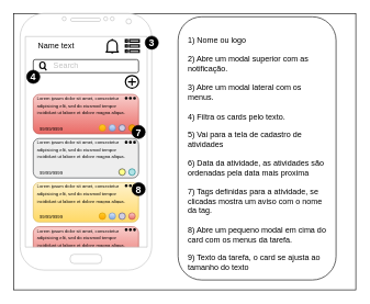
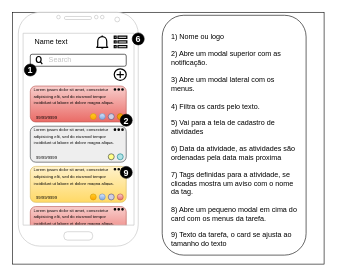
  <mxCell id="0" />
  <mxCell id="1" parent="0" />
  <mxCell id="2" value="" style="rounded=0;whiteSpace=wrap;html=1;" parent="1" vertex="1"><mxGeometry x="20" y="20" width="520" height="420" as="geometry" /></mxCell>
  <mxCell id="3" value="" style="rounded=1;whiteSpace=wrap;html=1;" parent="1" vertex="1"><mxGeometry x="270" y="25" width="240" height="400" as="geometry" /></mxCell>
  <mxCell id="4" value="&lt;br&gt;1) Nome ou logo&lt;br&gt;&lt;br&gt;2) Abre um modal superior com as notificação.&lt;br&gt;&lt;br&gt;3) Abre um modal lateral com os menus.&lt;br&gt;&lt;br&gt;4) Filtra os cards pelo texto.&lt;br&gt;&lt;br&gt;5) Vai para a tela de cadastro de atividades&lt;br&gt;&lt;br&gt;6) Data da atividade, as atividades são ordenadas pela data mais proxima&lt;br&gt;&lt;br&gt;7) Tags definidas para a atividade, se clicadas mostra um aviso com o nome da tag.&lt;br&gt;&lt;br&gt;8) Abre um pequeno modal em cima do card com os menus da tarefa.&lt;br&gt;&lt;br&gt;9) Texto da tarefa, o card se ajusta ao tamanho do texto&lt;br&gt;&lt;br&gt;&lt;br&gt;&lt;br&gt;&lt;br&gt;&lt;br&gt;&lt;br&gt;&lt;br&gt;&lt;div&gt;&lt;br&gt;&lt;/div&gt;" style="text;html=1;spacing=5;spacingTop=-20;whiteSpace=wrap;overflow=hidden;rounded=0;" parent="1" vertex="1"><mxGeometry x="280" y="50" width="220" height="375" as="geometry" /></mxCell>
  <mxCell id="5" value="Name text" style="text;html=1;align=center;verticalAlign=middle;whiteSpace=wrap;rounded=0;" vertex="1" parent="1"><mxGeometry x="30" y="54.4" width="110" height="30" as="geometry" /></mxCell>
  <mxCell id="6" value="" style="rounded=1;whiteSpace=wrap;html=1;" vertex="1" parent="1"><mxGeometry x="50" y="90" width="160" height="20" as="geometry" /></mxCell>
  <mxCell id="7" value="" style="html=1;verticalLabelPosition=bottom;align=center;labelBackgroundColor=#ffffff;verticalAlign=top;strokeWidth=2;strokeColor=#000000;shadow=0;dashed=0;shape=mxgraph.ios7.icons.looking_glass;" vertex="1" parent="1"><mxGeometry x="60" y="93.75" width="10" height="12.5" as="geometry" /></mxCell>
  <mxCell id="8" value="&lt;font color=&quot;#c2c2c2&quot;&gt;Search&lt;/font&gt;" style="text;html=1;align=center;verticalAlign=middle;whiteSpace=wrap;rounded=0;" vertex="1" parent="1"><mxGeometry x="70" y="84.4" width="60" height="30" as="geometry" /></mxCell>
  <mxCell id="9" value="" style="rounded=1;whiteSpace=wrap;html=1;fillColor=#f8cecc;strokeColor=#b85450;gradientColor=#ea6b66;" vertex="1" parent="1"><mxGeometry x="50" y="143" width="160" height="60" as="geometry" /></mxCell>
  <mxCell id="10" value="&lt;h1 style=&quot;line-height: 20%;&quot;&gt;&lt;span style=&quot;background-color: initial; font-weight: normal;&quot;&gt;&lt;font style=&quot;font-size: 7px;&quot;&gt;Lorem ipsum dolor sit amet, consectetur adipisicing elit, sed do eiusmod tempor incididunt ut labore et dolore magna aliqua.&lt;/font&gt;&lt;/span&gt;&lt;br&gt;&lt;/h1&gt;" style="text;html=1;spacing=5;spacingTop=-20;whiteSpace=wrap;overflow=hidden;rounded=0;" vertex="1" parent="1"><mxGeometry x="51" y="136.4" width="160" height="38.6" as="geometry" /></mxCell>
  <mxCell id="11" value="" style="html=1;verticalLabelPosition=bottom;align=center;labelBackgroundColor=#ffffff;verticalAlign=top;strokeWidth=2;strokeColor=#000000;shadow=0;dashed=0;shape=mxgraph.ios7.icons.add;" vertex="1" parent="1"><mxGeometry x="190" y="114.4" width="20" height="19" as="geometry" /></mxCell>
  <mxCell id="12" value="" style="html=1;verticalLabelPosition=bottom;align=center;labelBackgroundColor=#ffffff;verticalAlign=top;strokeWidth=2;strokeColor=#000000;shadow=0;dashed=0;shape=mxgraph.ios7.icons.preferences;pointerEvents=1" vertex="1" parent="1"><mxGeometry x="190" y="59.7" width="21" height="19.4" as="geometry" /></mxCell>
  <mxCell id="13" value="" style="html=1;verticalLabelPosition=bottom;align=center;labelBackgroundColor=#ffffff;verticalAlign=top;strokeWidth=2;strokeColor=#000000;shadow=0;dashed=0;shape=mxgraph.ios7.icons.bell;" vertex="1" parent="1"><mxGeometry x="160" y="59.7" width="20" height="20" as="geometry" /></mxCell>
  <mxCell id="14" value="&lt;font style=&quot;font-size: 7px;&quot;&gt;99/99/9999&lt;/font&gt;" style="text;html=1;align=center;verticalAlign=middle;whiteSpace=wrap;rounded=0;" vertex="1" parent="1"><mxGeometry x="60" y="189" width="35" height="10" as="geometry" /></mxCell>
  <mxCell id="15" value="" style="ellipse;whiteSpace=wrap;html=1;aspect=fixed;fillColor=#f0a30a;fontColor=#000000;strokeColor=#BD7000;" vertex="1" parent="1"><mxGeometry x="195" y="189" width="10" height="10" as="geometry" /></mxCell>
  <mxCell id="16" value="" style="ellipse;whiteSpace=wrap;html=1;aspect=fixed;fillColor=#d0cee2;strokeColor=#56517e;" vertex="1" parent="1"><mxGeometry x="180" y="189" width="10" height="10" as="geometry" /></mxCell>
  <mxCell id="17" value="" style="ellipse;whiteSpace=wrap;html=1;aspect=fixed;fillColor=#dae8fc;gradientColor=#7ea6e0;strokeColor=#6c8ebf;" vertex="1" parent="1"><mxGeometry x="165" y="189" width="10" height="10" as="geometry" /></mxCell>
  <mxCell id="18" value="" style="ellipse;whiteSpace=wrap;html=1;aspect=fixed;fillColor=#ffcd28;gradientColor=#ffa500;strokeColor=#d79b00;" vertex="1" parent="1"><mxGeometry x="150" y="189" width="10" height="10" as="geometry" /></mxCell>
  <mxCell id="19" value="" style="rounded=1;whiteSpace=wrap;html=1;fillColor=#eeeeee;strokeColor=#36393d;" vertex="1" parent="1"><mxGeometry x="50" y="210" width="160" height="60" as="geometry" /></mxCell>
  <mxCell id="20" value="&lt;h1 style=&quot;line-height: 20%;&quot;&gt;&lt;span style=&quot;background-color: initial; font-weight: normal;&quot;&gt;&lt;font style=&quot;font-size: 7px;&quot;&gt;Lorem ipsum dolor sit amet, consectetur adipisicing elit, sed do eiusmod tempor incididunt ut labore et dolore magna aliqua.&lt;/font&gt;&lt;/span&gt;&lt;br&gt;&lt;/h1&gt;" style="text;html=1;spacing=5;spacingTop=-20;whiteSpace=wrap;overflow=hidden;rounded=0;" vertex="1" parent="1"><mxGeometry x="51" y="203.4" width="160" height="38.6" as="geometry" /></mxCell>
  <mxCell id="21" value="&lt;font style=&quot;font-size: 7px;&quot;&gt;99/99/9999&lt;/font&gt;" style="text;html=1;align=center;verticalAlign=middle;whiteSpace=wrap;rounded=0;" vertex="1" parent="1"><mxGeometry x="60" y="256" width="35" height="10" as="geometry" /></mxCell>
  <mxCell id="22" value="" style="ellipse;whiteSpace=wrap;html=1;aspect=fixed;fillColor=#b0e3e6;strokeColor=#0e8088;" vertex="1" parent="1"><mxGeometry x="195" y="256" width="10" height="10" as="geometry" /></mxCell>
  <mxCell id="23" value="" style="ellipse;whiteSpace=wrap;html=1;aspect=fixed;fillColor=#ffff88;strokeColor=#36393d;" vertex="1" parent="1"><mxGeometry x="180" y="256" width="10" height="10" as="geometry" /></mxCell>
  <mxCell id="24" value="" style="rounded=1;whiteSpace=wrap;html=1;fillColor=#fff2cc;strokeColor=#d6b656;gradientColor=#ffd966;" vertex="1" parent="1"><mxGeometry x="50" y="277" width="160" height="60" as="geometry" /></mxCell>
  <mxCell id="25" value="&lt;h1 style=&quot;line-height: 20%;&quot;&gt;&lt;span style=&quot;background-color: initial; font-weight: normal;&quot;&gt;&lt;font style=&quot;font-size: 7px;&quot;&gt;Lorem ipsum dolor sit amet, consectetur adipisicing elit, sed do eiusmod tempor incididunt ut labore et dolore magna aliqua.&lt;/font&gt;&lt;/span&gt;&lt;br&gt;&lt;/h1&gt;" style="text;html=1;spacing=5;spacingTop=-20;whiteSpace=wrap;overflow=hidden;rounded=0;" vertex="1" parent="1"><mxGeometry x="51" y="270.4" width="160" height="38.6" as="geometry" /></mxCell>
  <mxCell id="26" value="&lt;font style=&quot;font-size: 7px;&quot;&gt;99/99/9999&lt;/font&gt;" style="text;html=1;align=center;verticalAlign=middle;whiteSpace=wrap;rounded=0;" vertex="1" parent="1"><mxGeometry x="60" y="323" width="35" height="10" as="geometry" /></mxCell>
  <mxCell id="27" value="" style="ellipse;whiteSpace=wrap;html=1;aspect=fixed;fillColor=#f8cecc;strokeColor=#b85450;gradientColor=#ea6b66;" vertex="1" parent="1"><mxGeometry x="195" y="323" width="10" height="10" as="geometry" /></mxCell>
  <mxCell id="28" value="" style="ellipse;whiteSpace=wrap;html=1;aspect=fixed;fillColor=#d0cee2;strokeColor=#56517e;" vertex="1" parent="1"><mxGeometry x="180" y="323" width="10" height="10" as="geometry" /></mxCell>
  <mxCell id="29" value="" style="ellipse;whiteSpace=wrap;html=1;aspect=fixed;fillColor=#dae8fc;gradientColor=#7ea6e0;strokeColor=#6c8ebf;" vertex="1" parent="1"><mxGeometry x="165" y="323" width="10" height="10" as="geometry" /></mxCell>
  <mxCell id="30" value="" style="ellipse;whiteSpace=wrap;html=1;aspect=fixed;fillColor=#ffcd28;gradientColor=#ffa500;strokeColor=#d79b00;" vertex="1" parent="1"><mxGeometry x="150" y="323" width="10" height="10" as="geometry" /></mxCell>
  <mxCell id="31" value="" style="rounded=1;whiteSpace=wrap;html=1;fillColor=#f8cecc;strokeColor=#b85450;gradientColor=#ea6b66;" vertex="1" parent="1"><mxGeometry x="50" y="344" width="160" height="60" as="geometry" /></mxCell>
  <mxCell id="32" value="&lt;h1 style=&quot;line-height: 20%;&quot;&gt;&lt;span style=&quot;background-color: initial; font-weight: normal;&quot;&gt;&lt;font style=&quot;font-size: 7px;&quot;&gt;Lorem ipsum dolor sit amet, consectetur adipisicing elit, sed do eiusmod tempor incididunt ut labore et dolore magna aliqua.&lt;/font&gt;&lt;/span&gt;&lt;br&gt;&lt;/h1&gt;" style="text;html=1;spacing=5;spacingTop=-20;whiteSpace=wrap;overflow=hidden;rounded=0;" vertex="1" parent="1"><mxGeometry x="51" y="337.4" width="160" height="38.6" as="geometry" /></mxCell>
  <mxCell id="33" value="&lt;font style=&quot;font-size: 7px;&quot;&gt;99/99/9999&lt;/font&gt;" style="text;html=1;align=center;verticalAlign=middle;whiteSpace=wrap;rounded=0;" vertex="1" parent="1"><mxGeometry x="60" y="390" width="35" height="10" as="geometry" /></mxCell>
  <mxCell id="34" value="" style="ellipse;whiteSpace=wrap;html=1;aspect=fixed;fillColor=#f0a30a;fontColor=#000000;strokeColor=#BD7000;" vertex="1" parent="1"><mxGeometry x="195" y="390" width="10" height="10" as="geometry" /></mxCell>
  <mxCell id="35" value="" style="ellipse;whiteSpace=wrap;html=1;aspect=fixed;fillColor=#d0cee2;strokeColor=#56517e;" vertex="1" parent="1"><mxGeometry x="180" y="390" width="10" height="10" as="geometry" /></mxCell>
  <mxCell id="36" value="" style="ellipse;whiteSpace=wrap;html=1;aspect=fixed;fillColor=#dae8fc;gradientColor=#7ea6e0;strokeColor=#6c8ebf;" vertex="1" parent="1"><mxGeometry x="165" y="390" width="10" height="10" as="geometry" /></mxCell>
  <mxCell id="37" value="" style="ellipse;whiteSpace=wrap;html=1;aspect=fixed;fillColor=#ffcd28;gradientColor=#ffa500;strokeColor=#d79b00;" vertex="1" parent="1"><mxGeometry x="150" y="390" width="10" height="10" as="geometry" /></mxCell>
  <mxCell id="38" value="" style="verticalLabelPosition=bottom;verticalAlign=top;html=1;shadow=0;dashed=0;strokeWidth=1;shape=mxgraph.android.phone2;strokeColor=#c0c0c0;" parent="1" vertex="1"><mxGeometry x="30" y="20" width="200" height="390" as="geometry" /></mxCell>
- <mxCell id="39" value="&lt;b&gt;&lt;font color=&quot;#ffffff&quot; style=&quot;font-size: 15px;&quot;&gt;3&lt;/font&gt;&lt;/b&gt;" style="ellipse;whiteSpace=wrap;html=1;aspect=fixed;fillColor=#000000;" vertex="1" parent="1"><mxGeometry x="220" y="54.4" width="20" height="20" as="geometry" /></mxCell>
- <mxCell id="40" value="&lt;b&gt;&lt;font color=&quot;#ffffff&quot; style=&quot;font-size: 15px;&quot;&gt;4&lt;/font&gt;&lt;/b&gt;" style="ellipse;whiteSpace=wrap;html=1;aspect=fixed;fillColor=#000000;" vertex="1" parent="1"><mxGeometry x="40" y="106.25" width="20" height="20" as="geometry" /></mxCell>
- <mxCell id="41" value="&lt;b&gt;&lt;font color=&quot;#ffffff&quot; style=&quot;font-size: 15px;&quot;&gt;7&lt;/font&gt;&lt;/b&gt;" style="ellipse;whiteSpace=wrap;html=1;aspect=fixed;fillColor=#000000;" vertex="1" parent="1"><mxGeometry x="200" y="190" width="20" height="20" as="geometry" /></mxCell>
+ <mxCell id="39" value="&lt;b&gt;&lt;font color=&quot;#ffffff&quot; style=&quot;font-size: 15px;&quot;&gt;6&lt;/font&gt;&lt;/b&gt;" style="ellipse;whiteSpace=wrap;html=1;aspect=fixed;fillColor=#000000;" vertex="1" parent="1"><mxGeometry x="220" y="54.4" width="20" height="20" as="geometry" /></mxCell>
+ <mxCell id="40" value="&lt;b&gt;&lt;font color=&quot;#ffffff&quot; style=&quot;font-size: 15px;&quot;&gt;1&lt;/font&gt;&lt;/b&gt;" style="ellipse;whiteSpace=wrap;html=1;aspect=fixed;fillColor=#000000;" vertex="1" parent="1"><mxGeometry x="40" y="106.25" width="20" height="20" as="geometry" /></mxCell>
+ <mxCell id="41" value="&lt;b&gt;&lt;font color=&quot;#ffffff&quot; style=&quot;font-size: 15px;&quot;&gt;2&lt;/font&gt;&lt;/b&gt;" style="ellipse;whiteSpace=wrap;html=1;aspect=fixed;fillColor=#000000;" vertex="1" parent="1"><mxGeometry x="200" y="190" width="20" height="20" as="geometry" /></mxCell>
  <mxCell id="42" value="" style="html=1;verticalLabelPosition=bottom;align=center;labelBackgroundColor=#ffffff;verticalAlign=top;strokeWidth=2;strokeColor=#000000;shadow=0;dashed=0;shape=mxgraph.ios7.icons.page_navigation;pointerEvents=1;rotation=0;" vertex="1" parent="1"><mxGeometry x="190" y="147.6" width="15" height="2.4" as="geometry" /></mxCell>
  <mxCell id="43" value="" style="html=1;verticalLabelPosition=bottom;align=center;labelBackgroundColor=#ffffff;verticalAlign=top;strokeWidth=2;strokeColor=#000000;shadow=0;dashed=0;shape=mxgraph.ios7.icons.page_navigation;pointerEvents=1;rotation=0;" vertex="1" parent="1"><mxGeometry x="190" y="214.6" width="15" height="2.4" as="geometry" /></mxCell>
  <mxCell id="44" value="" style="html=1;verticalLabelPosition=bottom;align=center;labelBackgroundColor=#ffffff;verticalAlign=top;strokeWidth=2;strokeColor=#000000;shadow=0;dashed=0;shape=mxgraph.ios7.icons.page_navigation;pointerEvents=1;rotation=0;" vertex="1" parent="1"><mxGeometry x="190" y="280.6" width="15" height="2.4" as="geometry" /></mxCell>
  <mxCell id="45" value="" style="html=1;verticalLabelPosition=bottom;align=center;labelBackgroundColor=#ffffff;verticalAlign=top;strokeWidth=2;strokeColor=#000000;shadow=0;dashed=0;shape=mxgraph.ios7.icons.page_navigation;pointerEvents=1;rotation=0;" vertex="1" parent="1"><mxGeometry x="190" y="347.5" width="15" height="2.4" as="geometry" /></mxCell>
- <mxCell id="46" value="&lt;b&gt;&lt;font color=&quot;#ffffff&quot; style=&quot;font-size: 15px;&quot;&gt;8&lt;/font&gt;&lt;/b&gt;" style="ellipse;whiteSpace=wrap;html=1;aspect=fixed;fillColor=#000000;" vertex="1" parent="1"><mxGeometry x="200" y="277" width="20" height="20" as="geometry" /></mxCell>
+ <mxCell id="46" value="&lt;b&gt;&lt;font color=&quot;#ffffff&quot; style=&quot;font-size: 15px;&quot;&gt;9&lt;/font&gt;&lt;/b&gt;" style="ellipse;whiteSpace=wrap;html=1;aspect=fixed;fillColor=#000000;" vertex="1" parent="1"><mxGeometry x="200" y="277" width="20" height="20" as="geometry" /></mxCell>
